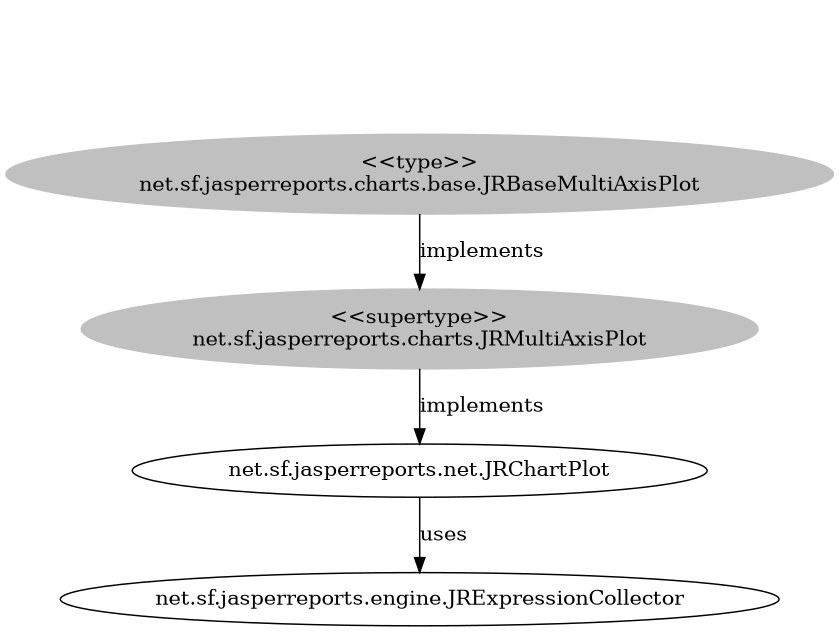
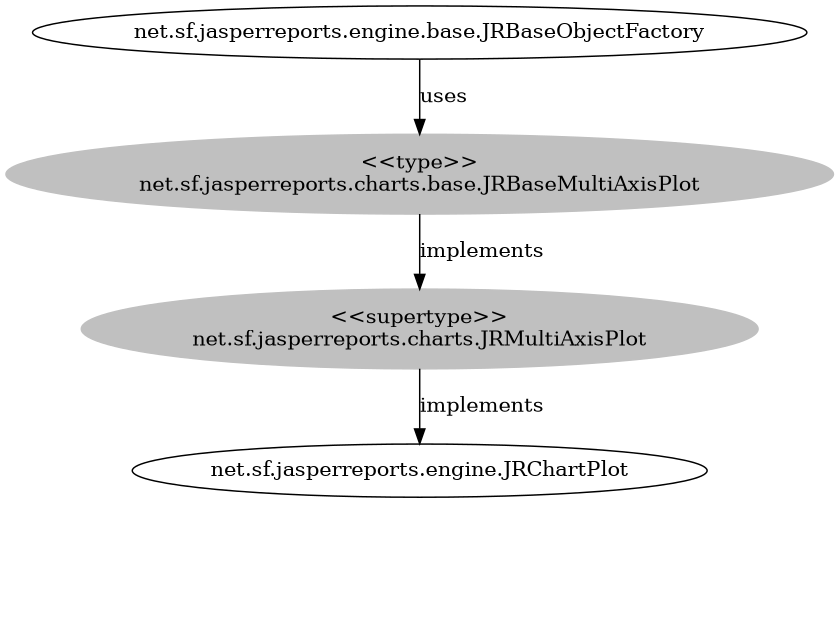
  digraph {
    n1 [color=grey label="<<type>>\nnet.sf.jasperreports.charts.base.JRBaseMultiAxisPlot" style=filled]
    n2 [color=grey label="<<supertype>>\nnet.sf.jasperreports.charts.JRMultiAxisPlot" style=filled]
-   n3 [label="net.sf.jasperreports.net.JRChartPlot"]
-   n4 [label="net.sf.jasperreports.engine.JRExpressionCollector"]
+   n3 [label="net.sf.jasperreports.engine.JRChartPlot"]
+   n5 [label="net.sf.jasperreports.engine.base.JRBaseObjectFactory"]
    n1 -> n2 [label=implements]
    n2 -> n3 [label=implements]
-   n3 -> n4 [label=uses]
+   n5 -> n1 [label=uses]
  }
